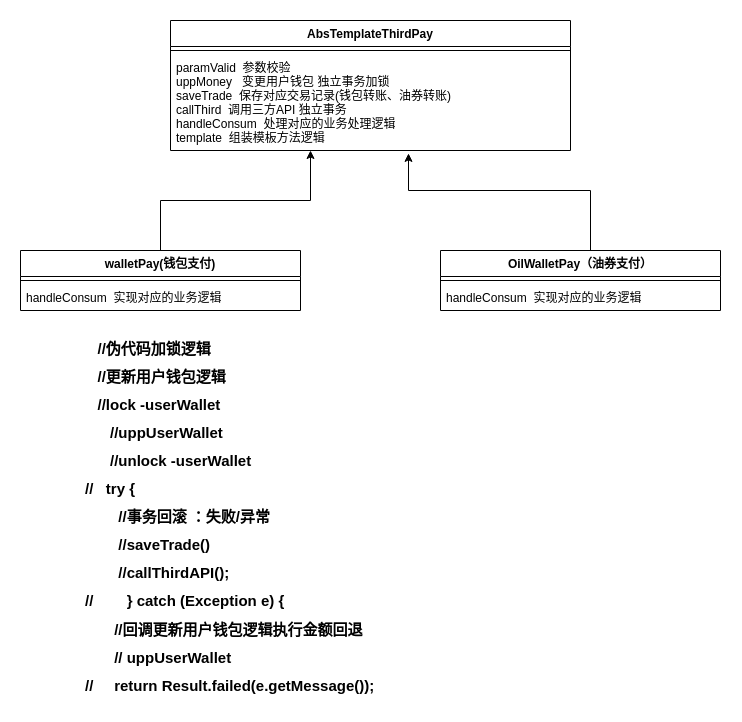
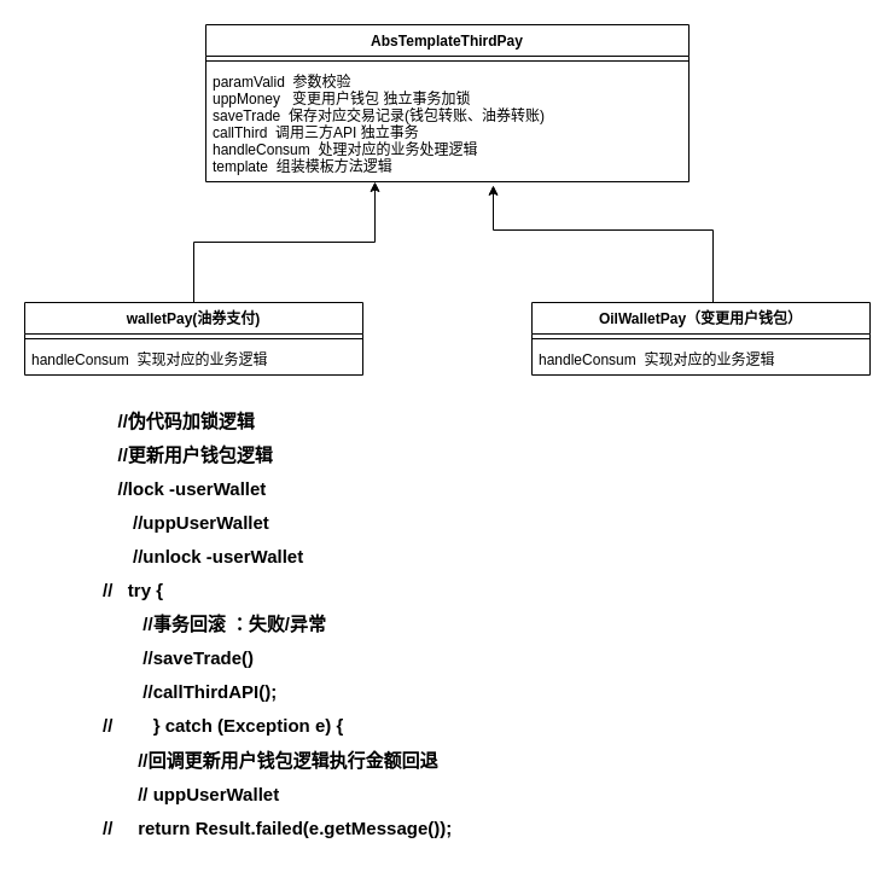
  <mxCell id="0" />
  <mxCell id="1" parent="0" />
  <mxCell id="2" value="AbsTemplateThirdPay" style="swimlane;fontStyle=1;align=center;verticalAlign=top;childLayout=stackLayout;horizontal=1;startSize=26;horizontalStack=0;resizeParent=1;resizeParentMax=0;resizeLast=0;collapsible=1;marginBottom=0;" vertex="1" parent="1"><mxGeometry x="170" y="20" width="400" height="130" as="geometry" /></mxCell>
  <mxCell id="3" value="" style="line;strokeWidth=1;fillColor=none;align=left;verticalAlign=middle;spacingTop=-1;spacingLeft=3;spacingRight=3;rotatable=0;labelPosition=right;points=[];portConstraint=eastwest;" vertex="1" parent="2"><mxGeometry y="26" width="400" height="8" as="geometry" /></mxCell>
  <mxCell id="4" value="paramValid  参数校验&#10;uppMoney   变更用户钱包 独立事务加锁&#10;saveTrade  保存对应交易记录(钱包转账、油券转账)&#10;callThird  调用三方API 独立事务&#10;handleConsum  处理对应的业务处理逻辑&#10;template  组装模板方法逻辑" style="text;strokeColor=none;fillColor=none;align=left;verticalAlign=top;spacingLeft=4;spacingRight=4;overflow=hidden;rotatable=0;points=[[0,0.5],[1,0.5]];portConstraint=eastwest;" vertex="1" parent="2"><mxGeometry y="34" width="400" height="96" as="geometry" /></mxCell>
  <mxCell id="5" style="edgeStyle=orthogonalEdgeStyle;rounded=0;orthogonalLoop=1;jettySize=auto;html=1;exitX=0.5;exitY=0;exitDx=0;exitDy=0;entryX=0.35;entryY=1;entryDx=0;entryDy=0;entryPerimeter=0;" edge="1" parent="1" source="6" target="4"><mxGeometry relative="1" as="geometry" /></mxCell>
- <mxCell id="6" value="walletPay(钱包支付)" style="swimlane;fontStyle=1;align=center;verticalAlign=top;childLayout=stackLayout;horizontal=1;startSize=26;horizontalStack=0;resizeParent=1;resizeParentMax=0;resizeLast=0;collapsible=1;marginBottom=0;" vertex="1" parent="1"><mxGeometry x="20" y="250" width="280" height="60" as="geometry" /></mxCell>
+ <mxCell id="6" value="walletPay(油券支付)" style="swimlane;fontStyle=1;align=center;verticalAlign=top;childLayout=stackLayout;horizontal=1;startSize=26;horizontalStack=0;resizeParent=1;resizeParentMax=0;resizeLast=0;collapsible=1;marginBottom=0;" vertex="1" parent="1"><mxGeometry x="20" y="250" width="280" height="60" as="geometry" /></mxCell>
  <mxCell id="7" value="" style="line;strokeWidth=1;fillColor=none;align=left;verticalAlign=middle;spacingTop=-1;spacingLeft=3;spacingRight=3;rotatable=0;labelPosition=right;points=[];portConstraint=eastwest;" vertex="1" parent="6"><mxGeometry y="26" width="280" height="8" as="geometry" /></mxCell>
  <mxCell id="8" value="handleConsum  实现对应的业务逻辑" style="text;strokeColor=none;fillColor=none;align=left;verticalAlign=top;spacingLeft=4;spacingRight=4;overflow=hidden;rotatable=0;points=[[0,0.5],[1,0.5]];portConstraint=eastwest;" vertex="1" parent="6"><mxGeometry y="34" width="280" height="26" as="geometry" /></mxCell>
  <mxCell id="9" style="edgeStyle=orthogonalEdgeStyle;rounded=0;orthogonalLoop=1;jettySize=auto;html=1;exitX=0.5;exitY=0;exitDx=0;exitDy=0;entryX=0.595;entryY=1.03;entryDx=0;entryDy=0;entryPerimeter=0;" edge="1" parent="1" source="10" target="4"><mxGeometry relative="1" as="geometry"><mxPoint x="590" y="240" as="sourcePoint" /><Array as="points"><mxPoint x="590" y="260" /><mxPoint x="590" y="190" /><mxPoint x="408" y="190" /></Array></mxGeometry></mxCell>
- <mxCell id="10" value="OilWalletPay（油券支付）" style="swimlane;fontStyle=1;align=center;verticalAlign=top;childLayout=stackLayout;horizontal=1;startSize=26;horizontalStack=0;resizeParent=1;resizeParentMax=0;resizeLast=0;collapsible=1;marginBottom=0;" vertex="1" parent="1"><mxGeometry x="440" y="250" width="280" height="60" as="geometry" /></mxCell>
+ <mxCell id="10" value="OilWalletPay（变更用户钱包）" style="swimlane;fontStyle=1;align=center;verticalAlign=top;childLayout=stackLayout;horizontal=1;startSize=26;horizontalStack=0;resizeParent=1;resizeParentMax=0;resizeLast=0;collapsible=1;marginBottom=0;" vertex="1" parent="1"><mxGeometry x="440" y="250" width="280" height="60" as="geometry" /></mxCell>
  <mxCell id="11" value="" style="line;strokeWidth=1;fillColor=none;align=left;verticalAlign=middle;spacingTop=-1;spacingLeft=3;spacingRight=3;rotatable=0;labelPosition=right;points=[];portConstraint=eastwest;" vertex="1" parent="10"><mxGeometry y="26" width="280" height="8" as="geometry" /></mxCell>
  <mxCell id="12" value="handleConsum  实现对应的业务逻辑" style="text;strokeColor=none;fillColor=none;align=left;verticalAlign=top;spacingLeft=4;spacingRight=4;overflow=hidden;rotatable=0;points=[[0,0.5],[1,0.5]];portConstraint=eastwest;" vertex="1" parent="10"><mxGeometry y="34" width="280" height="26" as="geometry" /></mxCell>
  <mxCell id="13" value="&lt;h1 style=&quot;font-size: 15px&quot;&gt;&lt;font style=&quot;font-size: 15px&quot;&gt;&amp;nbsp; &amp;nbsp;//伪代码加锁逻辑&lt;/font&gt;&lt;/h1&gt;&lt;h1 style=&quot;font-size: 15px&quot;&gt;&lt;font style=&quot;font-size: 15px&quot;&gt;&amp;nbsp; &amp;nbsp;//更新用户钱包逻辑&lt;/font&gt;&lt;/h1&gt;&lt;h1 style=&quot;font-size: 15px&quot;&gt;&lt;font style=&quot;font-size: 15px&quot;&gt;&amp;nbsp; &amp;nbsp;//lock -userWallet&lt;/font&gt;&lt;/h1&gt;&lt;h1 style=&quot;font-size: 15px&quot;&gt;&lt;font style=&quot;font-size: 15px&quot;&gt;&amp;nbsp; &amp;nbsp; &amp;nbsp; //uppUserWallet&lt;/font&gt;&lt;/h1&gt;&lt;h1 style=&quot;font-size: 15px&quot;&gt;&lt;font style=&quot;font-size: 15px&quot;&gt;&amp;nbsp; &amp;nbsp; &amp;nbsp; //unlock -userWallet&lt;/font&gt;&lt;/h1&gt;&lt;h1 style=&quot;font-size: 15px&quot;&gt;&lt;font style=&quot;font-size: 15px&quot;&gt;//&amp;nbsp; &amp;nbsp;try {&lt;/font&gt;&lt;/h1&gt;&lt;h1 style=&quot;font-size: 15px&quot;&gt;&lt;font style=&quot;font-size: 15px&quot;&gt;&amp;nbsp; &amp;nbsp; &amp;nbsp; &amp;nbsp; //事务回滚 ：失败/异常&lt;/font&gt;&lt;/h1&gt;&lt;h1 style=&quot;font-size: 15px&quot;&gt;&lt;font style=&quot;font-size: 15px&quot;&gt;&amp;nbsp; &amp;nbsp; &amp;nbsp; &amp;nbsp; //saveTrade()&lt;/font&gt;&lt;/h1&gt;&lt;h1 style=&quot;font-size: 15px&quot;&gt;&lt;font style=&quot;font-size: 15px&quot;&gt;&amp;nbsp; &amp;nbsp; &amp;nbsp; &amp;nbsp; //callThirdAPI();&lt;/font&gt;&lt;/h1&gt;&lt;h1 style=&quot;font-size: 15px&quot;&gt;&lt;font style=&quot;font-size: 15px&quot;&gt;//&amp;nbsp; &amp;nbsp; &amp;nbsp; &amp;nbsp; } catch (Exception e) {&lt;/font&gt;&lt;/h1&gt;&lt;h1 style=&quot;font-size: 15px&quot;&gt;&lt;font style=&quot;font-size: 15px&quot;&gt;&amp;nbsp; &amp;nbsp; &amp;nbsp; &amp;nbsp;//回调更新用户钱包逻辑执行金额回退&lt;/font&gt;&lt;/h1&gt;&lt;h1 style=&quot;font-size: 15px&quot;&gt;&lt;font style=&quot;font-size: 15px&quot;&gt;&amp;nbsp; &amp;nbsp; &amp;nbsp; &amp;nbsp;// uppUserWallet&lt;/font&gt;&lt;/h1&gt;&lt;h1 style=&quot;font-size: 15px&quot;&gt;&lt;font style=&quot;font-size: 15px&quot;&gt;//&amp;nbsp; &amp;nbsp; &amp;nbsp;return Result.failed(e.getMessage());&lt;/font&gt;&lt;/h1&gt;&lt;h1 style=&quot;font-size: 15px&quot;&gt;&lt;font style=&quot;font-size: 15px&quot;&gt;//&amp;nbsp; &amp;nbsp; &amp;nbsp; &amp;nbsp; }&lt;/font&gt;&lt;/h1&gt;" style="text;html=1;strokeColor=none;fillColor=none;spacing=5;spacingTop=-20;whiteSpace=wrap;overflow=hidden;rounded=0;" vertex="1" parent="1"><mxGeometry x="80" y="340" width="480" height="360" as="geometry" /></mxCell>
